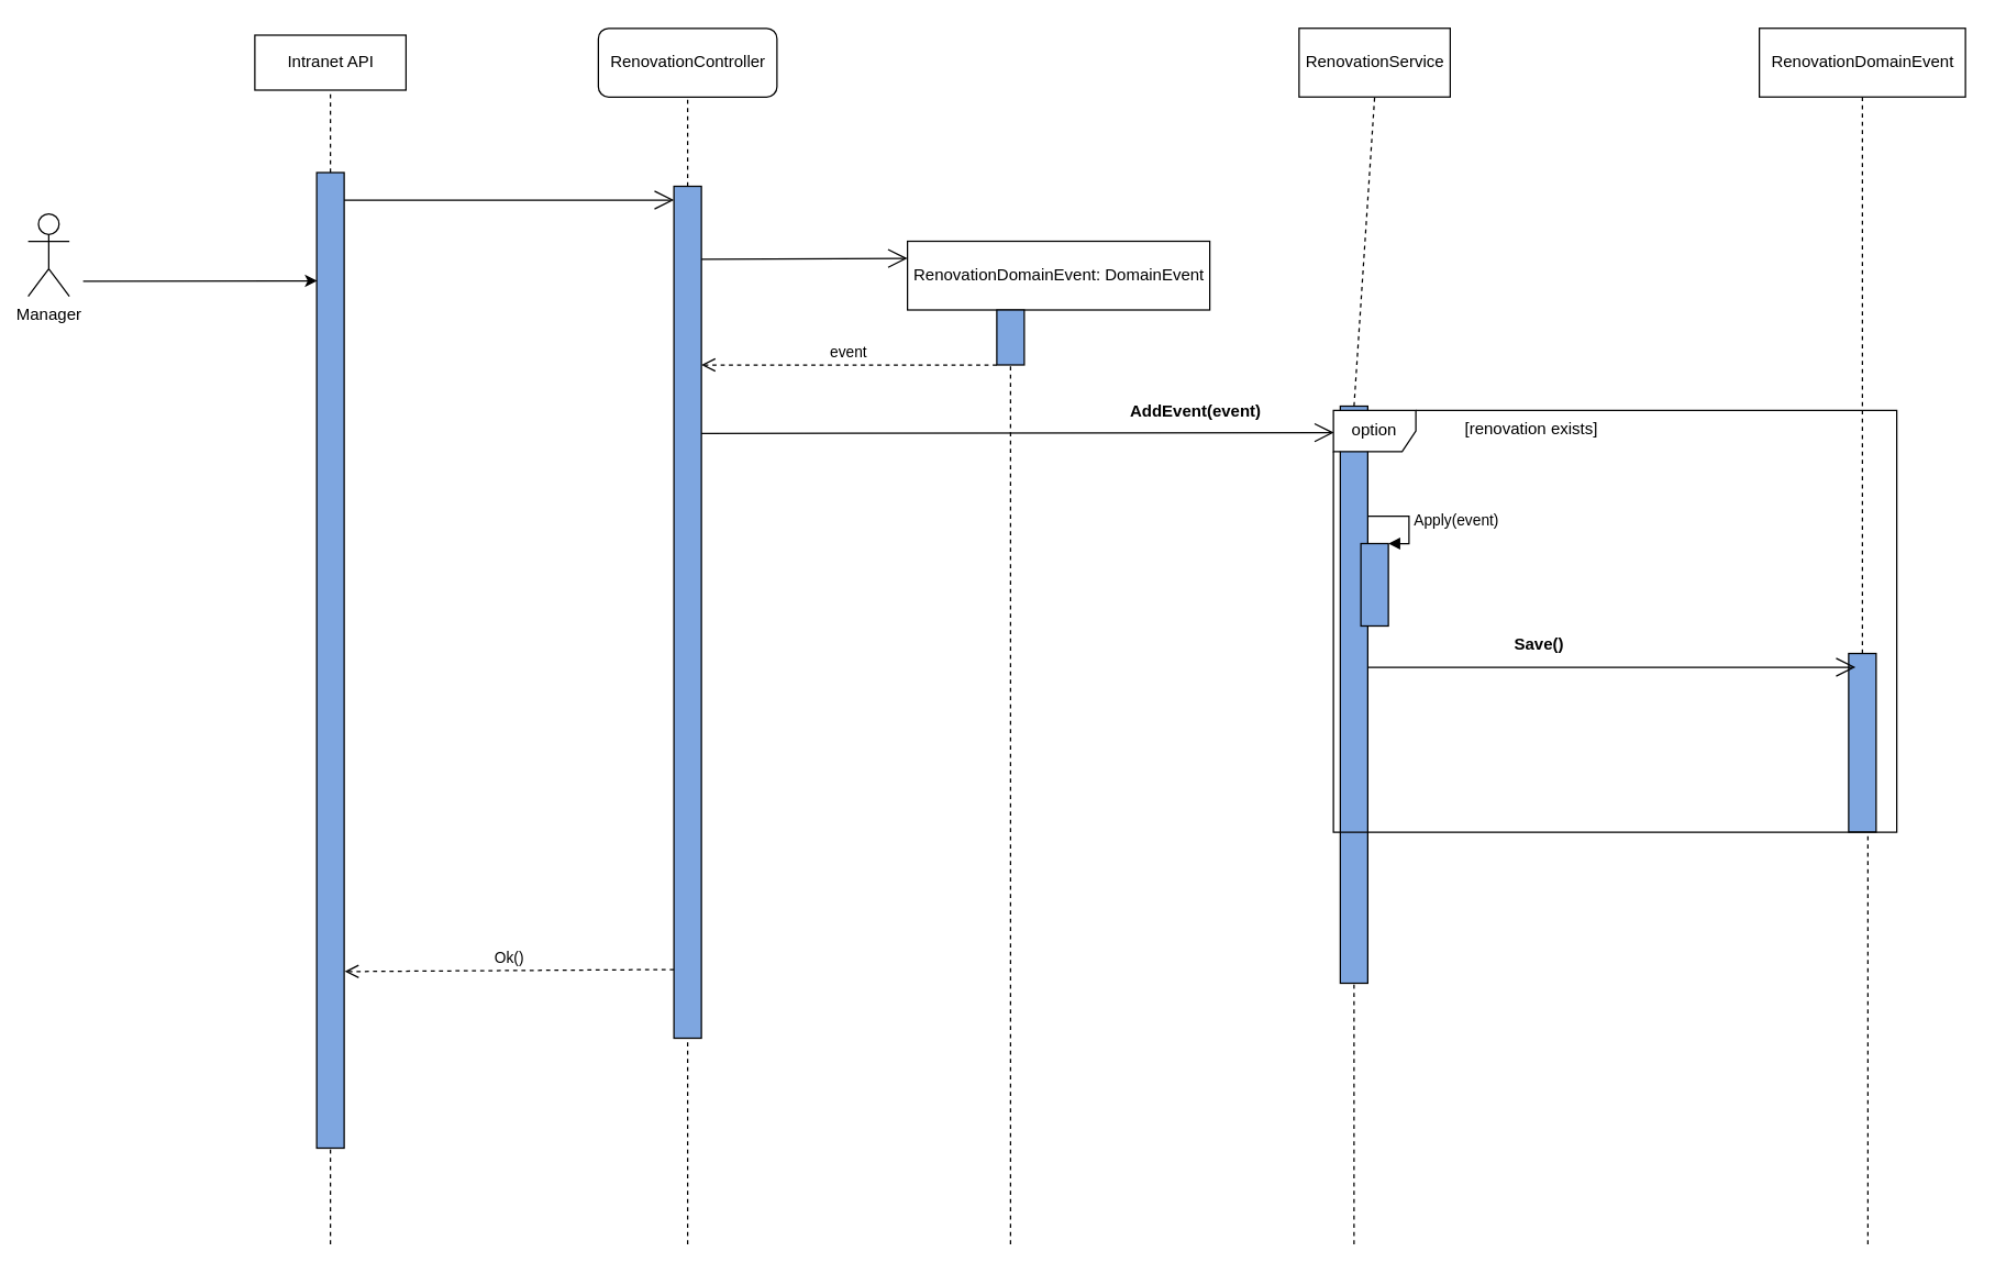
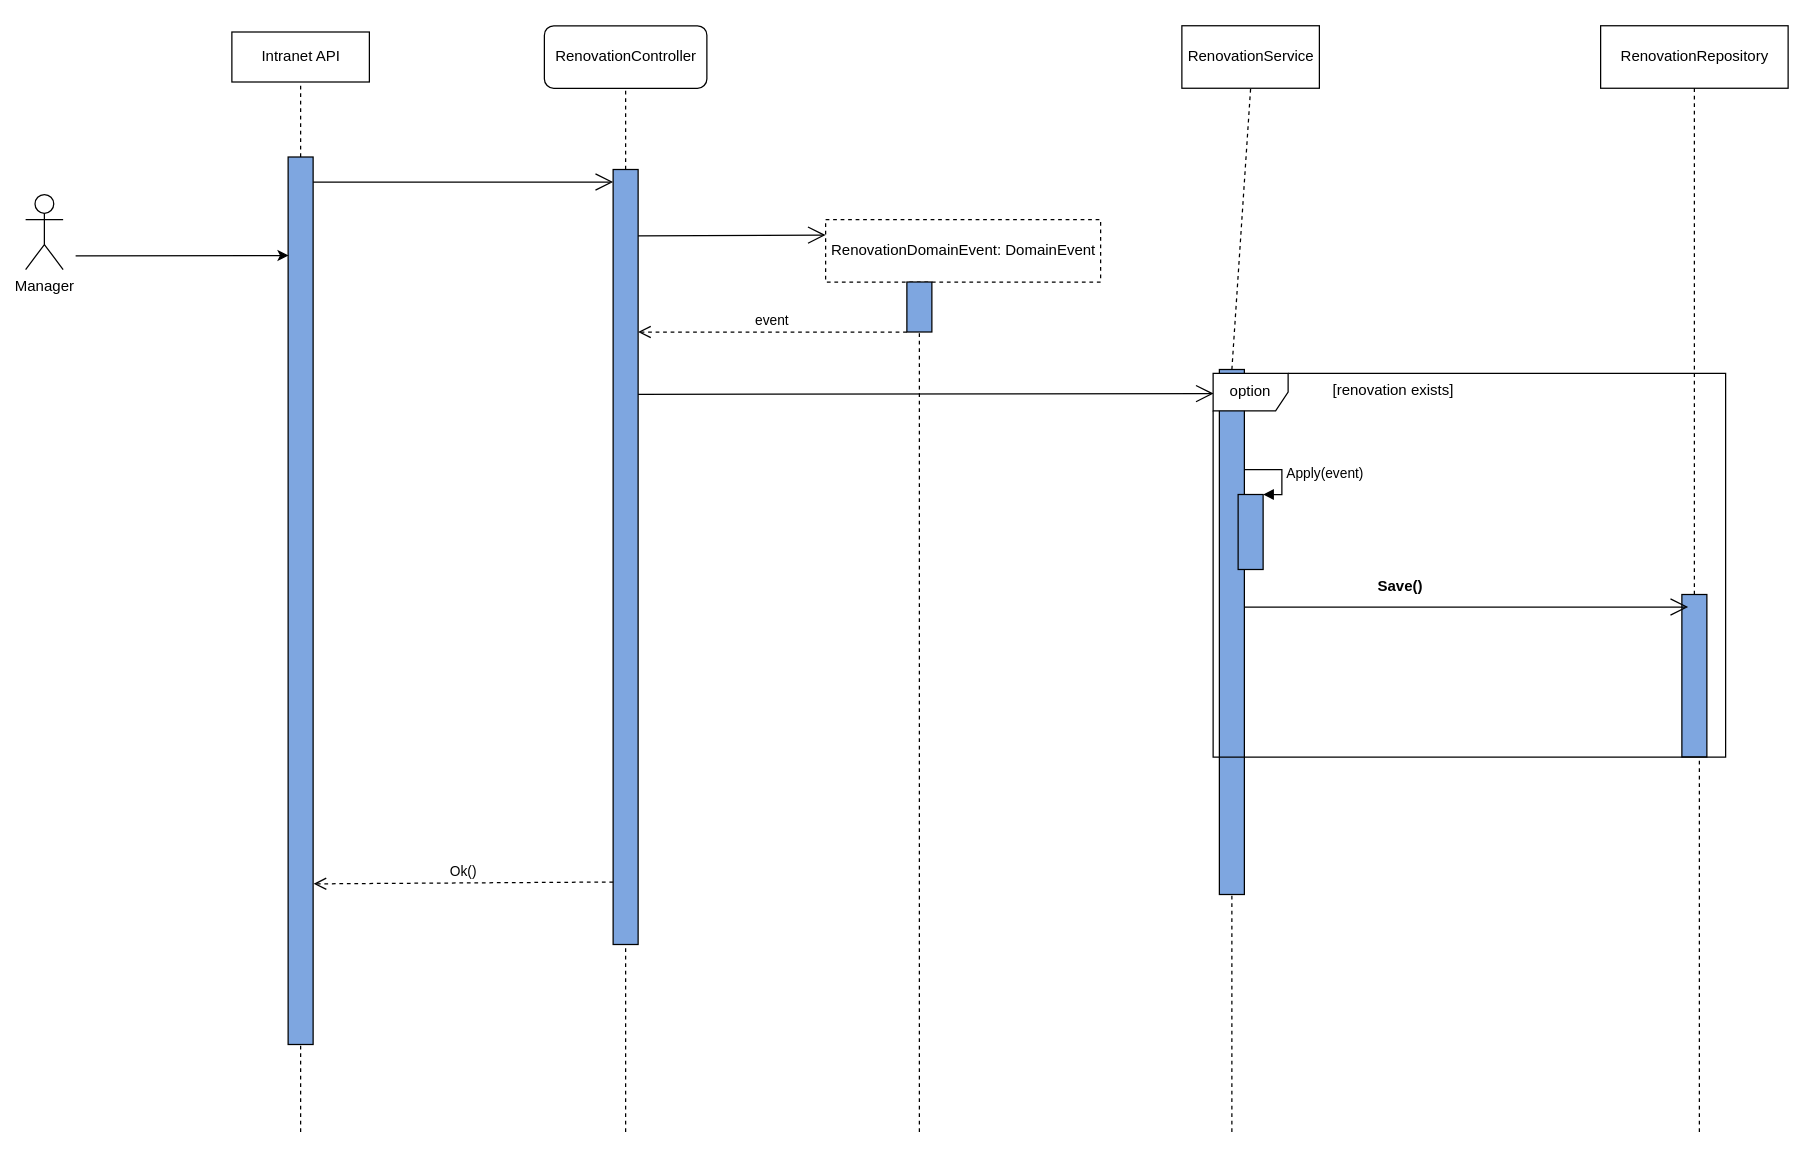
  <mxCell id="0" />
  <mxCell id="1" parent="0" />
  <mxCell id="2" value="Intranet API" style="html=1;fillColor=#FFFFFF;" parent="1" vertex="1"><mxGeometry x="185" y="25" width="110" height="40" as="geometry" /></mxCell>
  <mxCell id="3" value="Manager" style="shape=umlActor;verticalLabelPosition=bottom;verticalAlign=top;html=1;fillColor=#FFFFFF;" parent="1" vertex="1"><mxGeometry x="20" y="155" width="30" height="60" as="geometry" /></mxCell>
- <mxCell id="4" value="RenovationDomainEvent" style="html=1;fillColor=#FFFFFF;" parent="1" vertex="1"><mxGeometry x="1280" y="20" width="150" height="50" as="geometry" /></mxCell>
+ <mxCell id="4" value="RenovationRepository" style="html=1;fillColor=#FFFFFF;" parent="1" vertex="1"><mxGeometry x="1280" y="20" width="150" height="50" as="geometry" /></mxCell>
  <mxCell id="5" value="RenovationService" style="html=1;fillColor=#FFFFFF;" parent="1" vertex="1"><mxGeometry x="945" y="20" width="110" height="50" as="geometry" /></mxCell>
- <mxCell id="6" value="RenovationDomainEvent: DomainEvent" style="html=1;fillColor=#FFFFFF;" parent="1" vertex="1"><mxGeometry x="660" y="175" width="220" height="50" as="geometry" /></mxCell>
+ <mxCell id="6" value="RenovationDomainEvent: DomainEvent" style="html=1;fillColor=#FFFFFF;dashed=1;" parent="1" vertex="1"><mxGeometry x="660" y="175" width="220" height="50" as="geometry" /></mxCell>
  <mxCell id="7" value="" style="rounded=0;whiteSpace=wrap;html=1;fillColor=#7EA6E0;" parent="1" vertex="1"><mxGeometry x="230" y="125" width="20" height="710" as="geometry" /></mxCell>
  <mxCell id="8" value="RenovationController" style="html=1;fillColor=#FFFFFF;rounded=1;" parent="1" vertex="1"><mxGeometry x="435" y="20" width="130" height="50" as="geometry" /></mxCell>
  <mxCell id="9" value="" style="rounded=0;whiteSpace=wrap;html=1;fillColor=#7EA6E0;" parent="1" vertex="1"><mxGeometry x="490" y="135" width="20" height="620" as="geometry" /></mxCell>
  <mxCell id="10" value="" style="endArrow=open;endFill=1;endSize=12;html=1;rounded=0;" parent="1" edge="1"><mxGeometry width="160" relative="1" as="geometry"><mxPoint x="250" y="145" as="sourcePoint" /><mxPoint x="490" y="145" as="targetPoint" /></mxGeometry></mxCell>
  <mxCell id="11" value="" style="endArrow=open;endFill=1;endSize=12;html=1;rounded=0;entryX=0;entryY=0.25;entryDx=0;entryDy=0;" parent="1" target="6" edge="1"><mxGeometry width="160" relative="1" as="geometry"><mxPoint x="510" y="188" as="sourcePoint" /><mxPoint x="810" y="285" as="targetPoint" /></mxGeometry></mxCell>
  <mxCell id="12" value="" style="rounded=0;whiteSpace=wrap;html=1;fillColor=#7EA6E0;" parent="1" vertex="1"><mxGeometry x="725" y="225" width="20" height="40" as="geometry" /></mxCell>
  <mxCell id="13" value="event" style="html=1;verticalAlign=bottom;endArrow=open;dashed=1;endSize=8;rounded=0;exitX=0;exitY=1;exitDx=0;exitDy=0;" parent="1" source="12" edge="1"><mxGeometry relative="1" as="geometry"><mxPoint x="590" y="265" as="sourcePoint" /><mxPoint x="510" y="265" as="targetPoint" /></mxGeometry></mxCell>
  <mxCell id="14" value="" style="rounded=0;whiteSpace=wrap;html=1;fillColor=#7EA6E0;" parent="1" vertex="1"><mxGeometry x="975" y="295" width="20" height="420" as="geometry" /></mxCell>
  <mxCell id="15" value="" style="endArrow=open;endFill=1;endSize=12;html=1;rounded=0;exitX=1;exitY=0.29;exitDx=0;exitDy=0;exitPerimeter=0;entryX=0.001;entryY=0.053;entryDx=0;entryDy=0;entryPerimeter=0;" parent="1" source="9" target="34" edge="1"><mxGeometry width="160" relative="1" as="geometry"><mxPoint x="510" y="305" as="sourcePoint" /><mxPoint x="980" y="315" as="targetPoint" /></mxGeometry></mxCell>
- <mxCell id="16" value="AddEvent(event)" style="text;align=center;fontStyle=1;verticalAlign=middle;spacingLeft=3;spacingRight=3;strokeColor=none;rotatable=0;points=[[0,0.5],[1,0.5]];portConstraint=eastwest;fillColor=#FFFFFF;" parent="1" vertex="1"><mxGeometry x="830" y="285" width="80" height="26" as="geometry" /></mxCell>
  <mxCell id="17" value="[renovation exists]" style="text;strokeColor=none;fillColor=none;align=left;verticalAlign=top;spacingLeft=4;spacingRight=4;overflow=hidden;rotatable=0;points=[[0,0.5],[1,0.5]];portConstraint=eastwest;" parent="1" vertex="1"><mxGeometry x="1060" y="298" width="110" height="26" as="geometry" /></mxCell>
  <mxCell id="18" value="" style="html=1;points=[];perimeter=orthogonalPerimeter;fillColor=#7EA6E0;" parent="1" vertex="1"><mxGeometry x="990" y="395" width="20" height="60" as="geometry" /></mxCell>
  <mxCell id="19" value="Apply(event)" style="edgeStyle=orthogonalEdgeStyle;html=1;align=left;spacingLeft=2;endArrow=block;rounded=0;entryX=1;entryY=0;" parent="1" target="18" edge="1"><mxGeometry relative="1" as="geometry"><mxPoint x="995" y="375" as="sourcePoint" /><Array as="points"><mxPoint x="1025" y="375" /></Array></mxGeometry></mxCell>
  <mxCell id="20" value="" style="rounded=0;whiteSpace=wrap;html=1;fillColor=#7EA6E0;" parent="1" vertex="1"><mxGeometry x="1345" y="475" width="20" height="130" as="geometry" /></mxCell>
  <mxCell id="21" value="" style="endArrow=open;endFill=1;endSize=12;html=1;rounded=0;" parent="1" edge="1"><mxGeometry width="160" relative="1" as="geometry"><mxPoint x="995" y="485" as="sourcePoint" /><mxPoint x="1350" y="485" as="targetPoint" /></mxGeometry></mxCell>
  <mxCell id="22" value="Save()" style="text;align=center;fontStyle=1;verticalAlign=middle;spacingLeft=3;spacingRight=3;strokeColor=none;rotatable=0;points=[[0,0.5],[1,0.5]];portConstraint=eastwest;fillColor=#FFFFFF;" parent="1" vertex="1"><mxGeometry x="1080" y="455" width="80" height="26" as="geometry" /></mxCell>
  <mxCell id="23" value="Ok()" style="html=1;verticalAlign=bottom;endArrow=open;dashed=1;endSize=8;rounded=0;entryX=1.021;entryY=0.819;entryDx=0;entryDy=0;entryPerimeter=0;" parent="1" target="7" edge="1"><mxGeometry relative="1" as="geometry"><mxPoint x="490" y="705" as="sourcePoint" /><mxPoint x="410" y="705" as="targetPoint" /></mxGeometry></mxCell>
  <mxCell id="24" value="" style="endArrow=none;dashed=1;html=1;rounded=0;entryX=0.5;entryY=1;entryDx=0;entryDy=0;" parent="1" target="7" edge="1"><mxGeometry width="50" height="50" relative="1" as="geometry"><mxPoint x="240" y="905" as="sourcePoint" /><mxPoint x="240" y="885" as="targetPoint" /></mxGeometry></mxCell>
  <mxCell id="25" value="" style="endArrow=none;dashed=1;html=1;rounded=0;entryX=0.5;entryY=1;entryDx=0;entryDy=0;exitX=0.5;exitY=0;exitDx=0;exitDy=0;" parent="1" source="7" target="2" edge="1"><mxGeometry width="50" height="50" relative="1" as="geometry"><mxPoint x="140" y="215" as="sourcePoint" /><mxPoint x="190" y="165" as="targetPoint" /></mxGeometry></mxCell>
  <mxCell id="26" value="" style="endArrow=none;dashed=1;html=1;rounded=0;entryX=0.5;entryY=1;entryDx=0;entryDy=0;exitX=0.5;exitY=0;exitDx=0;exitDy=0;" parent="1" source="9" target="8" edge="1"><mxGeometry width="50" height="50" relative="1" as="geometry"><mxPoint x="590" y="125" as="sourcePoint" /><mxPoint x="640" y="75" as="targetPoint" /></mxGeometry></mxCell>
  <mxCell id="27" value="" style="endArrow=none;dashed=1;html=1;rounded=0;entryX=0.5;entryY=1;entryDx=0;entryDy=0;" parent="1" target="9" edge="1"><mxGeometry width="50" height="50" relative="1" as="geometry"><mxPoint x="500" y="905" as="sourcePoint" /><mxPoint x="500" y="825" as="targetPoint" /></mxGeometry></mxCell>
  <mxCell id="28" value="" style="endArrow=none;dashed=1;html=1;rounded=0;entryX=0.5;entryY=1;entryDx=0;entryDy=0;exitX=0.5;exitY=0;exitDx=0;exitDy=0;" parent="1" source="14" target="5" edge="1"><mxGeometry width="50" height="50" relative="1" as="geometry"><mxPoint x="950" y="195" as="sourcePoint" /><mxPoint x="1000" y="145" as="targetPoint" /></mxGeometry></mxCell>
  <mxCell id="29" value="" style="endArrow=none;dashed=1;html=1;rounded=0;entryX=0.5;entryY=1;entryDx=0;entryDy=0;" parent="1" target="14" edge="1"><mxGeometry width="50" height="50" relative="1" as="geometry"><mxPoint x="985" y="905" as="sourcePoint" /><mxPoint x="990" y="775" as="targetPoint" /></mxGeometry></mxCell>
  <mxCell id="30" value="" style="endArrow=none;dashed=1;html=1;rounded=0;entryX=0.5;entryY=1;entryDx=0;entryDy=0;exitX=0.5;exitY=0;exitDx=0;exitDy=0;" parent="1" source="20" target="4" edge="1"><mxGeometry width="50" height="50" relative="1" as="geometry"><mxPoint x="1370" y="195" as="sourcePoint" /><mxPoint x="1420" y="145" as="targetPoint" /></mxGeometry></mxCell>
  <mxCell id="31" value="" style="endArrow=none;dashed=1;html=1;rounded=0;" parent="1" edge="1"><mxGeometry width="50" height="50" relative="1" as="geometry"><mxPoint x="1359" y="905" as="sourcePoint" /><mxPoint x="1359" y="605" as="targetPoint" /></mxGeometry></mxCell>
  <mxCell id="32" value="" style="endArrow=classic;html=1;rounded=0;entryX=0.021;entryY=0.111;entryDx=0;entryDy=0;entryPerimeter=0;" parent="1" target="7" edge="1"><mxGeometry width="50" height="50" relative="1" as="geometry"><mxPoint x="60" y="204" as="sourcePoint" /><mxPoint x="150" y="195" as="targetPoint" /></mxGeometry></mxCell>
  <mxCell id="33" value="" style="endArrow=none;dashed=1;html=1;rounded=0;" parent="1" edge="1"><mxGeometry width="50" height="50" relative="1" as="geometry"><mxPoint x="735" y="905" as="sourcePoint" /><mxPoint x="735" y="265" as="targetPoint" /></mxGeometry></mxCell>
  <mxCell id="34" value="option" style="shape=umlFrame;whiteSpace=wrap;html=1;fillColor=#FFFFFF;" parent="1" vertex="1"><mxGeometry x="970" y="298" width="410" height="307" as="geometry" /></mxCell>
